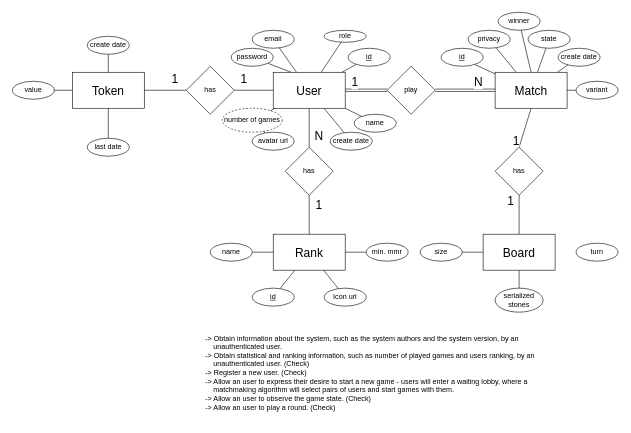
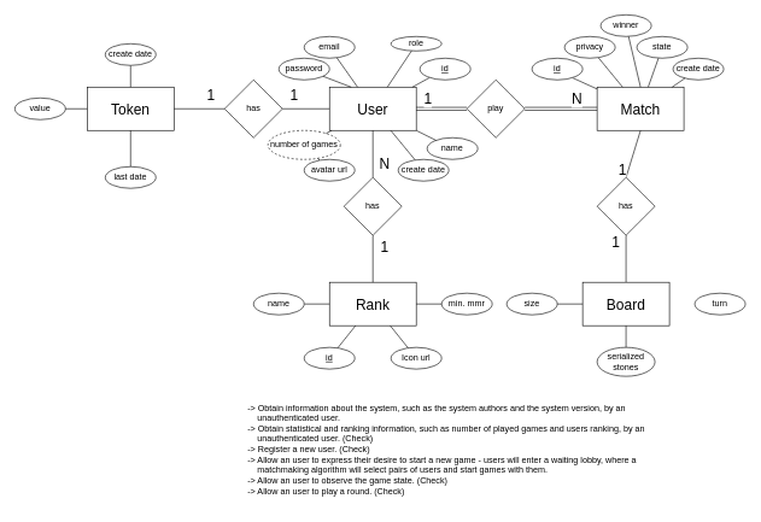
  <mxCell id="0" />
  <mxCell id="1" parent="0" />
  <mxCell id="2" value="&lt;font style=&quot;font-size: 20px;&quot;&gt;User&lt;/font&gt;" style="rounded=0;whiteSpace=wrap;html=1;" parent="1" vertex="1"><mxGeometry x="455" y="120" width="120" height="60" as="geometry" /></mxCell>
  <mxCell id="3" value="&lt;span style=&quot;font-size: 20px;&quot;&gt;Match&lt;/span&gt;" style="rounded=0;whiteSpace=wrap;html=1;" parent="1" vertex="1"><mxGeometry x="825" y="120" width="120" height="60" as="geometry" /></mxCell>
  <mxCell id="4" value="play" style="rhombus;whiteSpace=wrap;html=1;" parent="1" vertex="1"><mxGeometry x="645" y="110" width="80" height="80" as="geometry" /></mxCell>
  <mxCell id="5" value="" style="endArrow=none;html=1;rounded=0;exitX=0;exitY=0.5;exitDx=0;exitDy=0;shape=link;entryX=1;entryY=0.5;entryDx=0;entryDy=0;" parent="1" source="4" target="2" edge="1"><mxGeometry width="50" height="50" relative="1" as="geometry"><mxPoint x="665" y="230" as="sourcePoint" /><mxPoint x="585" y="150" as="targetPoint" /></mxGeometry></mxCell>
  <mxCell id="6" value="1" style="edgeLabel;html=1;align=center;verticalAlign=middle;resizable=0;points=[];fontSize=20;" parent="5" vertex="1" connectable="0"><mxGeometry x="0.058" y="3" relative="1" as="geometry"><mxPoint x="-18" y="-18" as="offset" /></mxGeometry></mxCell>
  <mxCell id="7" value="" style="endArrow=none;html=1;rounded=0;exitX=0;exitY=0.5;exitDx=0;exitDy=0;entryX=1;entryY=0.5;entryDx=0;entryDy=0;shape=link;" parent="1" source="3" target="4" edge="1"><mxGeometry width="50" height="50" relative="1" as="geometry"><mxPoint x="655" y="160" as="sourcePoint" /><mxPoint x="575" y="160" as="targetPoint" /></mxGeometry></mxCell>
  <mxCell id="8" value="N&lt;br style=&quot;font-size: 20px;&quot;&gt;" style="edgeLabel;html=1;align=center;verticalAlign=middle;resizable=0;points=[];fontSize=20;" parent="7" vertex="1" connectable="0"><mxGeometry x="-0.15" relative="1" as="geometry"><mxPoint x="14" y="-15" as="offset" /></mxGeometry></mxCell>
  <mxCell id="9" value="number of games" style="ellipse;whiteSpace=wrap;html=1;dashed=1;" parent="1" vertex="1"><mxGeometry x="370" y="180" width="100" height="40" as="geometry" /></mxCell>
  <mxCell id="10" value="" style="endArrow=none;html=1;rounded=0;" parent="1" source="2" target="9" edge="1"><mxGeometry width="50" height="50" relative="1" as="geometry"><mxPoint x="481.52" y="130" as="sourcePoint" /><mxPoint x="481.52" y="90" as="targetPoint" /></mxGeometry></mxCell>
  <mxCell id="11" value="-&gt; Obtain information about the system, such as the system authors and the system version, by an     unauthenticated user.&#10;-&gt; Obtain statistical and ranking information, such as number of played games and users ranking, by an     unauthenticated user. (Check)&#10;-&gt; Register a new user. (Check)&#10;-&gt; Allow an user to express their desire to start a new game - users will enter a waiting lobby, where a     matchmaking algorithm will select pairs of users and start games with them.&#10;-&gt; Allow an user to observe the game state. (Check)&#10;-&gt; Allow an user to play a round. (Check)" style="text;whiteSpace=wrap;" parent="1" vertex="1"><mxGeometry x="340" y="550" width="560" height="150" as="geometry" /></mxCell>
  <mxCell id="12" value="name" style="ellipse;whiteSpace=wrap;html=1;" parent="1" vertex="1"><mxGeometry x="590" y="190" width="70" height="30" as="geometry" /></mxCell>
  <mxCell id="13" value="" style="endArrow=none;html=1;rounded=0;" parent="1" source="2" target="12" edge="1"><mxGeometry width="50" height="50" relative="1" as="geometry"><mxPoint x="631.52" y="260" as="sourcePoint" /><mxPoint x="681.52" y="210" as="targetPoint" /></mxGeometry></mxCell>
  <mxCell id="14" value="" style="endArrow=none;html=1;rounded=0;exitX=0.25;exitY=0;exitDx=0;exitDy=0;" parent="1" source="2" target="15" edge="1"><mxGeometry width="50" height="50" relative="1" as="geometry"><mxPoint x="631.52" y="260" as="sourcePoint" /><mxPoint x="411.52" y="90" as="targetPoint" /></mxGeometry></mxCell>
  <mxCell id="15" value="password" style="ellipse;whiteSpace=wrap;html=1;" parent="1" vertex="1"><mxGeometry x="385" y="80" width="70" height="30" as="geometry" /></mxCell>
  <mxCell id="16" value="" style="endArrow=none;html=1;rounded=0;" parent="1" source="2" target="17" edge="1"><mxGeometry width="50" height="50" relative="1" as="geometry"><mxPoint x="451.52" y="190" as="sourcePoint" /><mxPoint x="548.005" y="87.729" as="targetPoint" /></mxGeometry></mxCell>
  <mxCell id="17" value="&lt;u&gt;id&lt;/u&gt;" style="ellipse;whiteSpace=wrap;html=1;" parent="1" vertex="1"><mxGeometry x="580" y="80" width="70" height="30" as="geometry" /></mxCell>
  <mxCell id="18" value="" style="endArrow=none;html=1;rounded=0;" parent="1" target="3" edge="1"><mxGeometry width="50" height="50" relative="1" as="geometry"><mxPoint x="790.824" y="107.056" as="sourcePoint" /><mxPoint x="855" y="210" as="targetPoint" /></mxGeometry></mxCell>
  <mxCell id="19" value="&lt;span style=&quot;font-size: 20px;&quot;&gt;Token&lt;/span&gt;" style="rounded=0;whiteSpace=wrap;html=1;" parent="1" vertex="1"><mxGeometry x="120" y="120" width="120" height="60" as="geometry" /></mxCell>
  <mxCell id="20" value="has" style="rhombus;whiteSpace=wrap;html=1;" parent="1" vertex="1"><mxGeometry x="310" y="110" width="80" height="80" as="geometry" /></mxCell>
  <mxCell id="21" value="" style="endArrow=none;html=1;rounded=0;entryX=0;entryY=0.5;entryDx=0;entryDy=0;exitX=1;exitY=0.5;exitDx=0;exitDy=0;" parent="1" source="20" target="2" edge="1"><mxGeometry width="50" height="50" relative="1" as="geometry"><mxPoint x="515" y="250" as="sourcePoint" /><mxPoint x="570" y="230" as="targetPoint" /></mxGeometry></mxCell>
  <mxCell id="22" value="1" style="edgeLabel;html=1;align=center;verticalAlign=middle;resizable=0;points=[];fontSize=20;" parent="21" vertex="1" connectable="0"><mxGeometry x="-0.456" y="-1" relative="1" as="geometry"><mxPoint x="-3" y="-21" as="offset" /></mxGeometry></mxCell>
  <mxCell id="23" value="" style="endArrow=none;html=1;rounded=0;entryX=0;entryY=0.5;entryDx=0;entryDy=0;exitX=1;exitY=0.5;exitDx=0;exitDy=0;" parent="1" source="19" target="20" edge="1"><mxGeometry width="50" height="50" relative="1" as="geometry"><mxPoint x="524" y="255" as="sourcePoint" /><mxPoint x="525" y="190" as="targetPoint" /></mxGeometry></mxCell>
  <mxCell id="24" value="1" style="edgeLabel;html=1;align=center;verticalAlign=middle;resizable=0;points=[];fontSize=20;" parent="23" vertex="1" connectable="0"><mxGeometry x="0.019" relative="1" as="geometry"><mxPoint x="14" y="-20" as="offset" /></mxGeometry></mxCell>
  <mxCell id="25" value="" style="endArrow=none;html=1;rounded=0;" parent="1" source="19" target="26" edge="1"><mxGeometry width="50" height="50" relative="1" as="geometry"><mxPoint x="380" y="250" as="sourcePoint" /><mxPoint x="190" y="70" as="targetPoint" /></mxGeometry></mxCell>
  <mxCell id="26" value="create date" style="ellipse;whiteSpace=wrap;html=1;" parent="1" vertex="1"><mxGeometry x="145" y="60" width="70" height="30" as="geometry" /></mxCell>
  <mxCell id="27" value="value" style="ellipse;whiteSpace=wrap;html=1;" parent="1" vertex="1"><mxGeometry x="20" y="135" width="70" height="30" as="geometry" /></mxCell>
  <mxCell id="28" value="" style="endArrow=none;html=1;rounded=0;" parent="1" source="27" target="19" edge="1"><mxGeometry width="50" height="50" relative="1" as="geometry"><mxPoint x="90" y="100" as="sourcePoint" /><mxPoint x="190" y="80" as="targetPoint" /></mxGeometry></mxCell>
  <mxCell id="29" value="" style="endArrow=none;html=1;rounded=0;exitX=0.5;exitY=1;exitDx=0;exitDy=0;entryX=0.5;entryY=0;entryDx=0;entryDy=0;" parent="1" source="2" target="31" edge="1"><mxGeometry width="50" height="50" relative="1" as="geometry"><mxPoint x="550" y="250" as="sourcePoint" /><mxPoint x="515" y="250" as="targetPoint" /></mxGeometry></mxCell>
  <mxCell id="30" value="&lt;font style=&quot;font-size: 20px;&quot;&gt;N&lt;/font&gt;" style="edgeLabel;html=1;align=center;verticalAlign=middle;resizable=0;points=[];" parent="29" vertex="1" connectable="0"><mxGeometry x="0.418" y="-1" relative="1" as="geometry"><mxPoint x="16" y="-1" as="offset" /></mxGeometry></mxCell>
  <mxCell id="31" value="has" style="rhombus;whiteSpace=wrap;html=1;" parent="1" vertex="1"><mxGeometry x="475" y="245" width="80" height="80" as="geometry" /></mxCell>
  <mxCell id="32" value="&lt;font style=&quot;font-size: 20px;&quot;&gt;Rank&lt;/font&gt;" style="rounded=0;whiteSpace=wrap;html=1;" parent="1" vertex="1"><mxGeometry x="455" y="390" width="120" height="60" as="geometry" /></mxCell>
  <mxCell id="33" value="" style="endArrow=none;html=1;rounded=0;entryX=0.5;entryY=1;entryDx=0;entryDy=0;exitX=0.5;exitY=0;exitDx=0;exitDy=0;" parent="1" source="32" target="31" edge="1"><mxGeometry width="50" height="50" relative="1" as="geometry"><mxPoint x="400" y="370" as="sourcePoint" /><mxPoint x="450" y="320" as="targetPoint" /></mxGeometry></mxCell>
  <mxCell id="34" value="1" style="edgeLabel;html=1;align=center;verticalAlign=middle;resizable=0;points=[];fontSize=20;" parent="33" vertex="1" connectable="0"><mxGeometry x="-0.165" relative="1" as="geometry"><mxPoint x="15" y="-23" as="offset" /></mxGeometry></mxCell>
  <mxCell id="35" value="" style="endArrow=none;html=1;rounded=0;entryX=0;entryY=0.5;entryDx=0;entryDy=0;exitX=1;exitY=0.5;exitDx=0;exitDy=0;" parent="1" source="36" target="32" edge="1"><mxGeometry width="50" height="50" relative="1" as="geometry"><mxPoint x="410" y="420" as="sourcePoint" /><mxPoint x="460" y="250" as="targetPoint" /></mxGeometry></mxCell>
  <mxCell id="36" value="name" style="ellipse;whiteSpace=wrap;html=1;" parent="1" vertex="1"><mxGeometry x="350" y="405" width="70" height="30" as="geometry" /></mxCell>
  <mxCell id="37" value="&lt;u&gt;id&lt;/u&gt;" style="ellipse;whiteSpace=wrap;html=1;" parent="1" vertex="1"><mxGeometry x="420" y="480" width="70" height="30" as="geometry" /></mxCell>
  <mxCell id="38" value="" style="endArrow=none;html=1;rounded=0;" parent="1" source="37" target="32" edge="1"><mxGeometry width="50" height="50" relative="1" as="geometry"><mxPoint x="430" y="430" as="sourcePoint" /><mxPoint x="465" y="430" as="targetPoint" /></mxGeometry></mxCell>
  <mxCell id="39" value="Icon url" style="ellipse;whiteSpace=wrap;html=1;" parent="1" vertex="1"><mxGeometry x="540" y="480" width="70" height="30" as="geometry" /></mxCell>
  <mxCell id="40" value="" style="endArrow=none;html=1;rounded=0;" parent="1" source="39" target="32" edge="1"><mxGeometry width="50" height="50" relative="1" as="geometry"><mxPoint x="476" y="491" as="sourcePoint" /><mxPoint x="501" y="460" as="targetPoint" /></mxGeometry></mxCell>
  <mxCell id="41" value="min. mmr" style="ellipse;whiteSpace=wrap;html=1;" parent="1" vertex="1"><mxGeometry x="610" y="405" width="70" height="30" as="geometry" /></mxCell>
  <mxCell id="42" value="" style="endArrow=none;html=1;rounded=0;" parent="1" source="41" target="32" edge="1"><mxGeometry width="50" height="50" relative="1" as="geometry"><mxPoint x="476" y="491" as="sourcePoint" /><mxPoint x="501" y="460" as="targetPoint" /></mxGeometry></mxCell>
  <mxCell id="43" value="email" style="ellipse;whiteSpace=wrap;html=1;" parent="1" vertex="1"><mxGeometry x="420" y="50" width="70" height="30" as="geometry" /></mxCell>
  <mxCell id="44" value="" style="endArrow=none;html=1;rounded=0;" parent="1" source="2" target="43" edge="1"><mxGeometry width="50" height="50" relative="1" as="geometry"><mxPoint x="557" y="190" as="sourcePoint" /><mxPoint x="579" y="211" as="targetPoint" /></mxGeometry></mxCell>
  <mxCell id="45" value="" style="endArrow=none;html=1;rounded=0;" parent="1" source="2" target="46" edge="1"><mxGeometry width="50" height="50" relative="1" as="geometry"><mxPoint x="540" y="190" as="sourcePoint" /><mxPoint x="630" y="200" as="targetPoint" /></mxGeometry></mxCell>
  <mxCell id="46" value="role" style="ellipse;whiteSpace=wrap;html=1;" parent="1" vertex="1"><mxGeometry x="540" y="50" width="70" height="20" as="geometry" /></mxCell>
  <mxCell id="47" value="" style="endArrow=none;html=1;rounded=0;" parent="1" source="48" target="2" edge="1"><mxGeometry width="50" height="50" relative="1" as="geometry"><mxPoint x="590" y="200" as="sourcePoint" /><mxPoint x="456" y="115" as="targetPoint" /></mxGeometry></mxCell>
  <mxCell id="48" value="create date" style="ellipse;whiteSpace=wrap;html=1;" parent="1" vertex="1"><mxGeometry x="550" y="220" width="70" height="30" as="geometry" /></mxCell>
  <mxCell id="49" value="avatar url" style="ellipse;whiteSpace=wrap;html=1;" parent="1" vertex="1"><mxGeometry x="420" y="220" width="70" height="30" as="geometry" /></mxCell>
  <mxCell id="50" value="" style="endArrow=none;html=1;rounded=0;" parent="1" source="49" target="9" edge="1"><mxGeometry width="50" height="50" relative="1" as="geometry"><mxPoint x="603" y="203" as="sourcePoint" /><mxPoint x="580" y="190" as="targetPoint" /></mxGeometry></mxCell>
  <mxCell id="51" value="last date" style="ellipse;whiteSpace=wrap;html=1;" parent="1" vertex="1"><mxGeometry x="145" y="230" width="70" height="30" as="geometry" /></mxCell>
  <mxCell id="52" value="" style="endArrow=none;html=1;rounded=0;exitX=0.5;exitY=1;exitDx=0;exitDy=0;entryX=0.5;entryY=0;entryDx=0;entryDy=0;" parent="1" source="19" target="51" edge="1"><mxGeometry width="50" height="50" relative="1" as="geometry"><mxPoint x="190" y="130" as="sourcePoint" /><mxPoint x="190" y="100" as="targetPoint" /></mxGeometry></mxCell>
  <mxCell id="53" value="" style="endArrow=none;html=1;rounded=0;" parent="1" source="3" target="54" edge="1"><mxGeometry width="50" height="50" relative="1" as="geometry"><mxPoint x="809" y="118" as="sourcePoint" /><mxPoint x="850" y="80" as="targetPoint" /></mxGeometry></mxCell>
  <mxCell id="54" value="privacy" style="ellipse;whiteSpace=wrap;html=1;fontStyle=0" parent="1" vertex="1"><mxGeometry x="780" y="50" width="70" height="30" as="geometry" /></mxCell>
  <mxCell id="55" value="create date" style="ellipse;whiteSpace=wrap;html=1;fontStyle=0" parent="1" vertex="1"><mxGeometry x="930" y="80" width="70" height="30" as="geometry" /></mxCell>
  <mxCell id="56" value="" style="endArrow=none;html=1;rounded=0;" parent="1" source="3" target="55" edge="1"><mxGeometry width="50" height="50" relative="1" as="geometry"><mxPoint x="857" y="130" as="sourcePoint" /><mxPoint x="834" y="90" as="targetPoint" /></mxGeometry></mxCell>
  <mxCell id="57" value="state" style="ellipse;whiteSpace=wrap;html=1;fontStyle=0" parent="1" vertex="1"><mxGeometry x="880" y="50" width="70" height="30" as="geometry" /></mxCell>
  <mxCell id="58" value="" style="endArrow=none;html=1;rounded=0;" parent="1" source="57" target="3" edge="1"><mxGeometry width="50" height="50" relative="1" as="geometry"><mxPoint x="875" y="60" as="sourcePoint" /><mxPoint x="875" y="130" as="targetPoint" /></mxGeometry></mxCell>
  <mxCell id="59" value="id" style="ellipse;whiteSpace=wrap;html=1;fontStyle=4" parent="1" vertex="1"><mxGeometry x="735" y="80" width="70" height="30" as="geometry" /></mxCell>
  <mxCell id="60" value="" style="endArrow=none;html=1;rounded=0;exitX=0.5;exitY=1;exitDx=0;exitDy=0;entryX=0.5;entryY=0;entryDx=0;entryDy=0;" parent="1" source="3" target="62" edge="1"><mxGeometry width="50" height="50" relative="1" as="geometry"><mxPoint x="655" y="160" as="sourcePoint" /><mxPoint x="865" y="240" as="targetPoint" /></mxGeometry></mxCell>
  <mxCell id="61" value="1" style="edgeLabel;html=1;align=center;verticalAlign=middle;resizable=0;points=[];fontSize=20;" parent="60" vertex="1" connectable="0"><mxGeometry x="0.058" y="3" relative="1" as="geometry"><mxPoint x="-18" y="18" as="offset" /></mxGeometry></mxCell>
  <mxCell id="62" value="has" style="rhombus;whiteSpace=wrap;html=1;" parent="1" vertex="1"><mxGeometry x="825" y="245" width="80" height="80" as="geometry" /></mxCell>
  <mxCell id="63" value="" style="endArrow=none;html=1;rounded=0;exitX=0.5;exitY=1;exitDx=0;exitDy=0;entryX=0.5;entryY=0;entryDx=0;entryDy=0;" parent="1" source="62" target="65" edge="1"><mxGeometry width="50" height="50" relative="1" as="geometry"><mxPoint x="525" y="190" as="sourcePoint" /><mxPoint x="865" y="400" as="targetPoint" /></mxGeometry></mxCell>
  <mxCell id="64" value="&lt;font style=&quot;font-size: 20px;&quot;&gt;1&lt;/font&gt;" style="edgeLabel;html=1;align=center;verticalAlign=middle;resizable=0;points=[];" parent="63" vertex="1" connectable="0"><mxGeometry x="0.418" y="-1" relative="1" as="geometry"><mxPoint x="-14" y="-39" as="offset" /></mxGeometry></mxCell>
  <mxCell id="65" value="&lt;span style=&quot;font-size: 20px;&quot;&gt;Board&lt;br&gt;&lt;/span&gt;" style="rounded=0;whiteSpace=wrap;html=1;" parent="1" vertex="1"><mxGeometry x="805" y="390" width="120" height="60" as="geometry" /></mxCell>
  <mxCell id="66" value="size" style="ellipse;whiteSpace=wrap;html=1;" parent="1" vertex="1"><mxGeometry x="700" y="405" width="70" height="30" as="geometry" /></mxCell>
  <mxCell id="67" value="" style="endArrow=none;html=1;rounded=0;exitX=0;exitY=0.5;exitDx=0;exitDy=0;" parent="1" source="65" target="66" edge="1"><mxGeometry width="50" height="50" relative="1" as="geometry"><mxPoint x="620" y="430" as="sourcePoint" /><mxPoint x="770" y="420" as="targetPoint" /></mxGeometry></mxCell>
- <mxCell id="68" value="variant" style="ellipse;whiteSpace=wrap;html=1;" parent="1" vertex="1"><mxGeometry x="960" y="135" width="70" height="30" as="geometry" /></mxCell>
- <mxCell id="69" value="" style="endArrow=none;html=1;rounded=0;" parent="1" source="68" target="3" edge="1"><mxGeometry width="50" height="50" relative="1" as="geometry"><mxPoint x="960" y="155" as="sourcePoint" /><mxPoint x="786.741" y="481.827" as="targetPoint" /></mxGeometry></mxCell>
  <mxCell id="70" value="serialized stones" style="ellipse;whiteSpace=wrap;html=1;" parent="1" vertex="1"><mxGeometry x="825" y="480" width="80" height="40" as="geometry" /></mxCell>
  <mxCell id="71" value="" style="endArrow=none;html=1;rounded=0;exitX=0.5;exitY=0;exitDx=0;exitDy=0;entryX=0.5;entryY=1;entryDx=0;entryDy=0;" parent="1" source="70" target="65" edge="1"><mxGeometry width="50" height="50" relative="1" as="geometry"><mxPoint x="815" y="430" as="sourcePoint" /><mxPoint x="780" y="430" as="targetPoint" /></mxGeometry></mxCell>
  <mxCell id="72" value="turn" style="ellipse;whiteSpace=wrap;html=1;" parent="1" vertex="1"><mxGeometry x="960" y="405" width="70" height="30" as="geometry" /></mxCell>
  <mxCell id="73" value="winner" style="ellipse;whiteSpace=wrap;html=1;fontStyle=0" parent="1" vertex="1"><mxGeometry x="830" y="20" width="70" height="30" as="geometry" /></mxCell>
  <mxCell id="74" value="" style="endArrow=none;html=1;rounded=0;exitX=0.5;exitY=0;exitDx=0;exitDy=0;" parent="1" source="3" target="73" edge="1"><mxGeometry width="50" height="50" relative="1" as="geometry"><mxPoint x="929" y="130" as="sourcePoint" /><mxPoint x="953" y="117" as="targetPoint" /></mxGeometry></mxCell>
